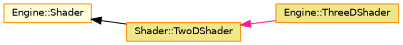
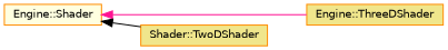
  digraph {
    rankdir=LR
    node [color=darkorange fillcolor=khaki fontname=Helvetica fontsize=10 shape=box style=filled]
    edge [dir=back fontname=Helvetica fontsize=10 labelfontname=Helvetica labelfontsize=10 style=solid]
    n1 [fillcolor=lightyellow height=0.2 label="Engine::Shader" width=0.4]
    n2 [height=0.2 label="Engine::ThreeDShader" width=0.4]
    n3 [height=0.2 label="Shader::TwoDShader" width=0.4]
-   n3 -> n2 [color=deeppink]
+   n1 -> n2 [color=deeppink]
    n1 -> n3 [color=black]
  }
